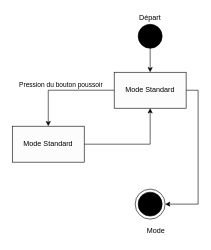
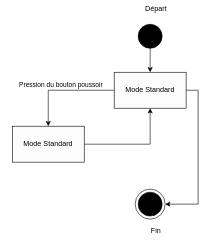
  <mxCell id="0" />
  <mxCell id="1" parent="0" />
  <mxCell id="2" style="edgeStyle=orthogonalEdgeStyle;rounded=0;orthogonalLoop=1;jettySize=auto;html=1;entryX=0.5;entryY=0;entryDx=0;entryDy=0;" edge="1" parent="1" source="3" target="7"><mxGeometry relative="1" as="geometry" /></mxCell>
  <mxCell id="3" value="" style="ellipse;whiteSpace=wrap;html=1;aspect=fixed;fillColor=#000000;" vertex="1" parent="1"><mxGeometry x="230" y="40" width="40" height="40" as="geometry" /></mxCell>
  <mxCell id="4" style="edgeStyle=orthogonalEdgeStyle;rounded=0;orthogonalLoop=1;jettySize=auto;html=1;" edge="1" parent="1" source="7" target="9"><mxGeometry relative="1" as="geometry" /></mxCell>
  <mxCell id="5" value="Pression du bouton poussoir" style="edgeLabel;html=1;align=center;verticalAlign=middle;resizable=0;points=[];" vertex="1" connectable="0" parent="4"><mxGeometry x="-0.184" y="1" relative="1" as="geometry"><mxPoint x="-20.67" y="-11" as="offset" /></mxGeometry></mxCell>
  <mxCell id="6" style="edgeStyle=orthogonalEdgeStyle;rounded=0;orthogonalLoop=1;jettySize=auto;html=1;entryX=1;entryY=0.5;entryDx=0;entryDy=0;" edge="1" parent="1" source="7" target="12"><mxGeometry relative="1" as="geometry"><Array as="points"><mxPoint x="330" y="150" /><mxPoint x="330" y="340" /></Array></mxGeometry></mxCell>
  <mxCell id="7" value="Mode Standard" style="rounded=0;whiteSpace=wrap;html=1;fillColor=#FCFCFC;" vertex="1" parent="1"><mxGeometry x="190" y="120" width="120" height="60" as="geometry" /></mxCell>
  <mxCell id="8" style="edgeStyle=orthogonalEdgeStyle;rounded=0;orthogonalLoop=1;jettySize=auto;html=1;" edge="1" parent="1" source="9" target="7"><mxGeometry relative="1" as="geometry" /></mxCell>
  <mxCell id="9" value="Mode Standard" style="rounded=0;whiteSpace=wrap;html=1;fillColor=#FCFCFC;" vertex="1" parent="1"><mxGeometry x="20" y="210" width="120" height="60" as="geometry" /></mxCell>
  <mxCell id="10" value="" style="group" vertex="1" connectable="0" parent="1"><mxGeometry x="225" y="315" width="50" height="50" as="geometry" /></mxCell>
  <mxCell id="11" value="" style="ellipse;whiteSpace=wrap;html=1;aspect=fixed;fillColor=#000000;" vertex="1" parent="10"><mxGeometry x="5" y="5" width="40" height="40" as="geometry" /></mxCell>
  <mxCell id="12" value="" style="ellipse;whiteSpace=wrap;html=1;aspect=fixed;fillColor=none;" vertex="1" parent="10"><mxGeometry width="50" height="50" as="geometry" /></mxCell>
- <mxCell id="13" value="Départ" style="text;html=1;strokeColor=none;fillColor=none;align=center;verticalAlign=middle;whiteSpace=wrap;rounded=0;" vertex="1" parent="1"><mxGeometry x="230" y="20" width="40" height="20" as="geometry" /></mxCell>
- <mxCell id="14" value="Mode" style="text;html=1;strokeColor=none;fillColor=none;align=center;verticalAlign=middle;whiteSpace=wrap;rounded=0;" vertex="1" parent="1"><mxGeometry x="240" y="375" width="40" height="20" as="geometry" /></mxCell>
+ <mxCell id="13" value="Départ" style="text;html=1;strokeColor=none;fillColor=none;align=center;verticalAlign=middle;whiteSpace=wrap;rounded=0;" vertex="1" parent="1"><mxGeometry x="240" y="5" width="40" height="20" as="geometry" /></mxCell>
+ <mxCell id="14" value="Fin" style="text;html=1;strokeColor=none;fillColor=none;align=center;verticalAlign=middle;whiteSpace=wrap;rounded=0;" vertex="1" parent="1"><mxGeometry x="240" y="375" width="40" height="20" as="geometry" /></mxCell>
